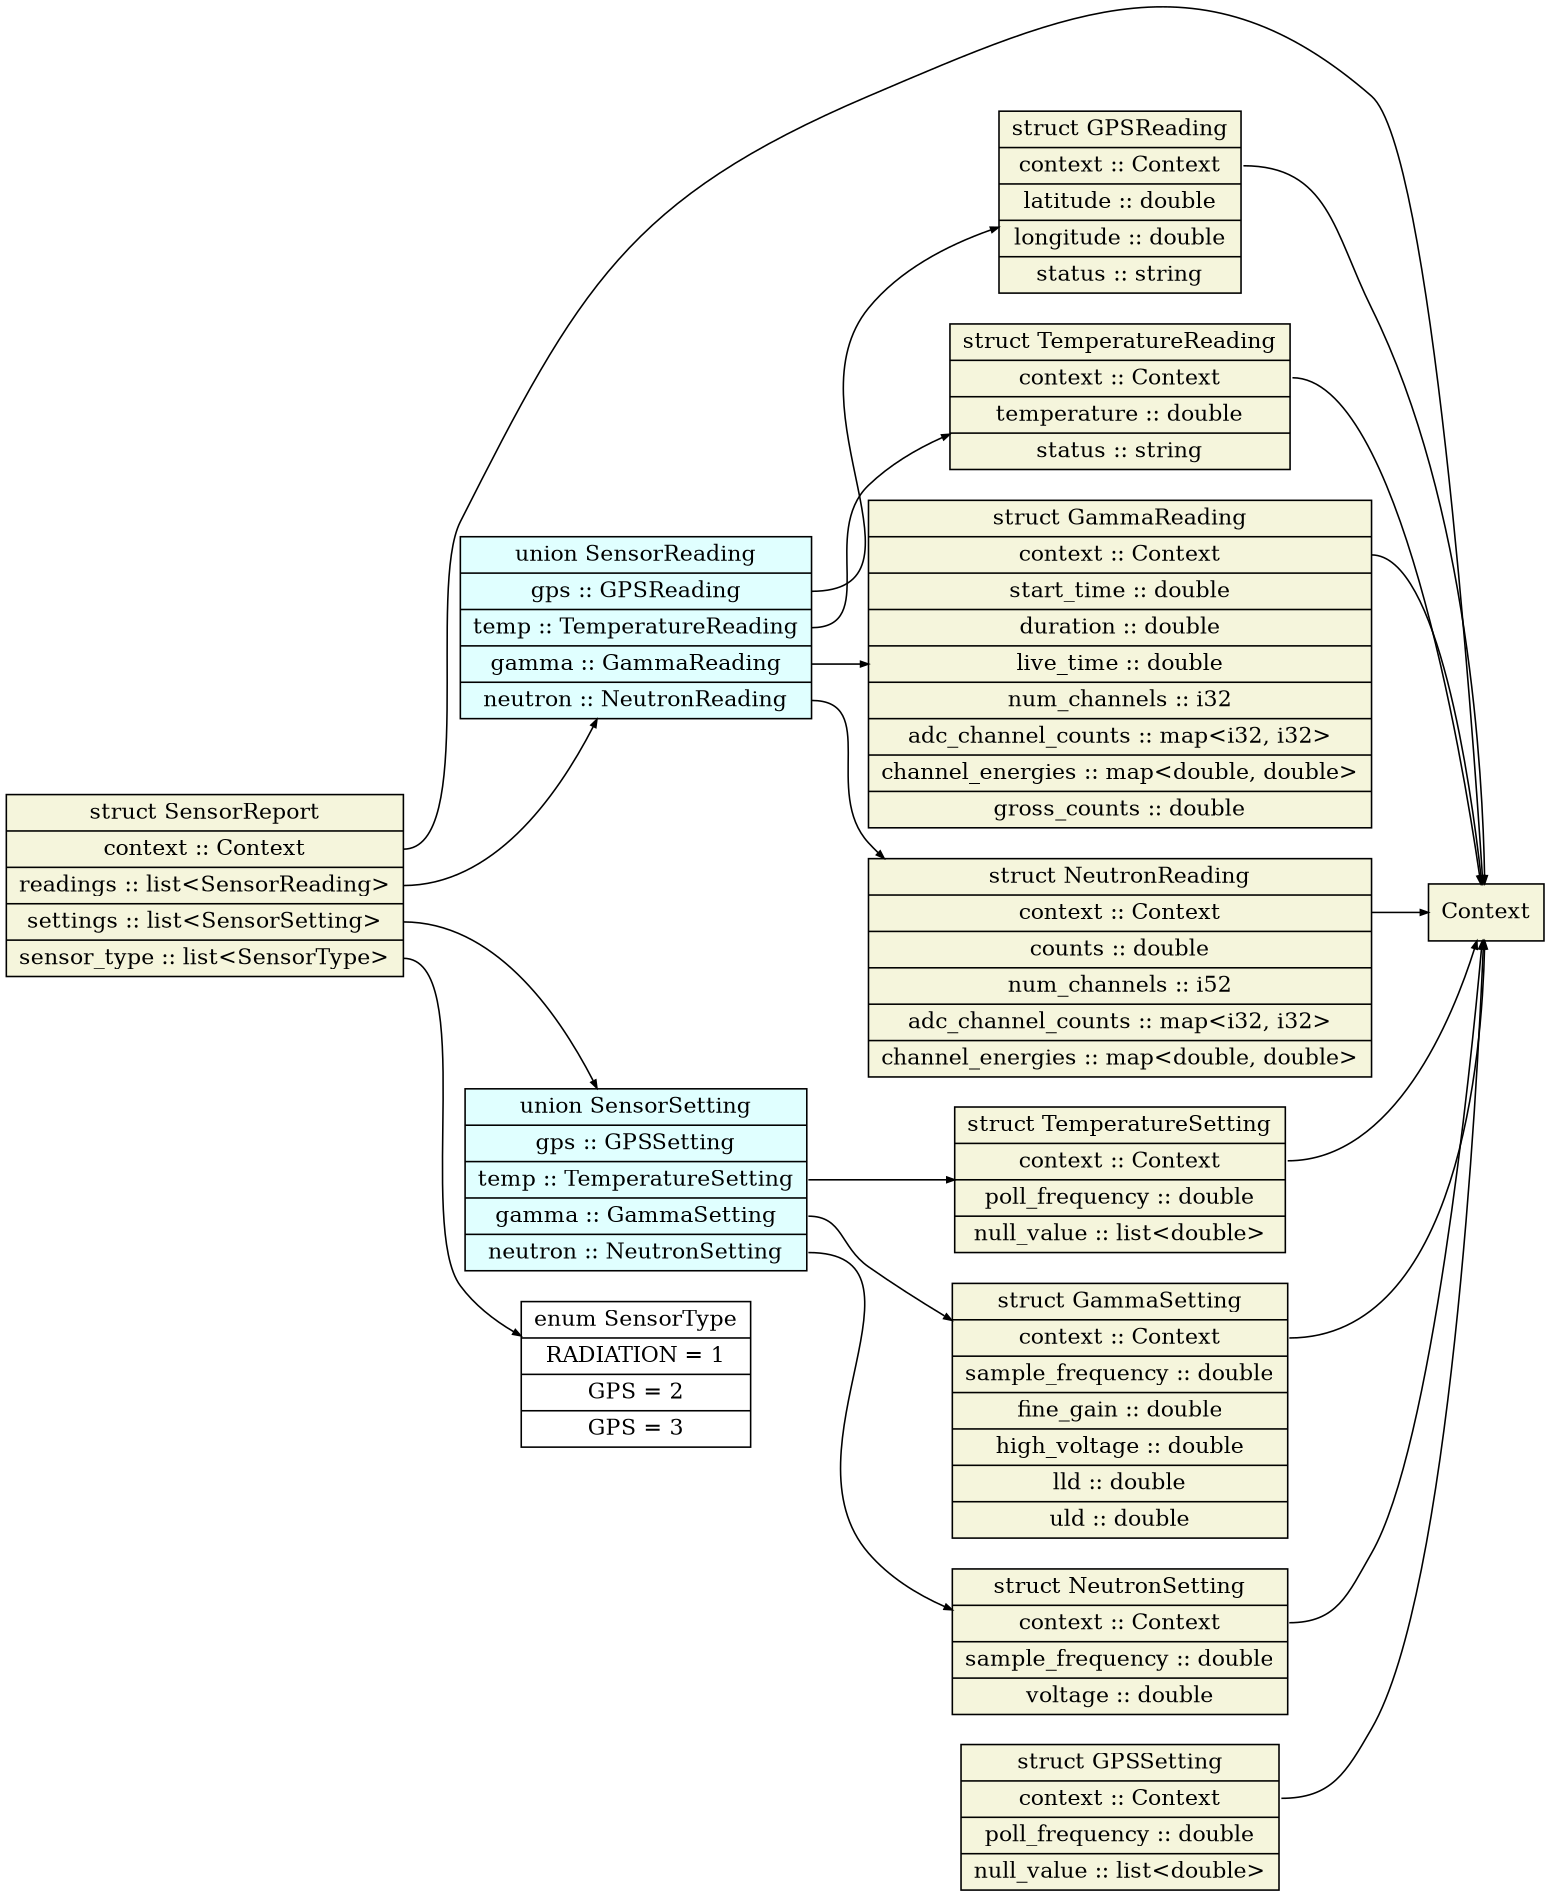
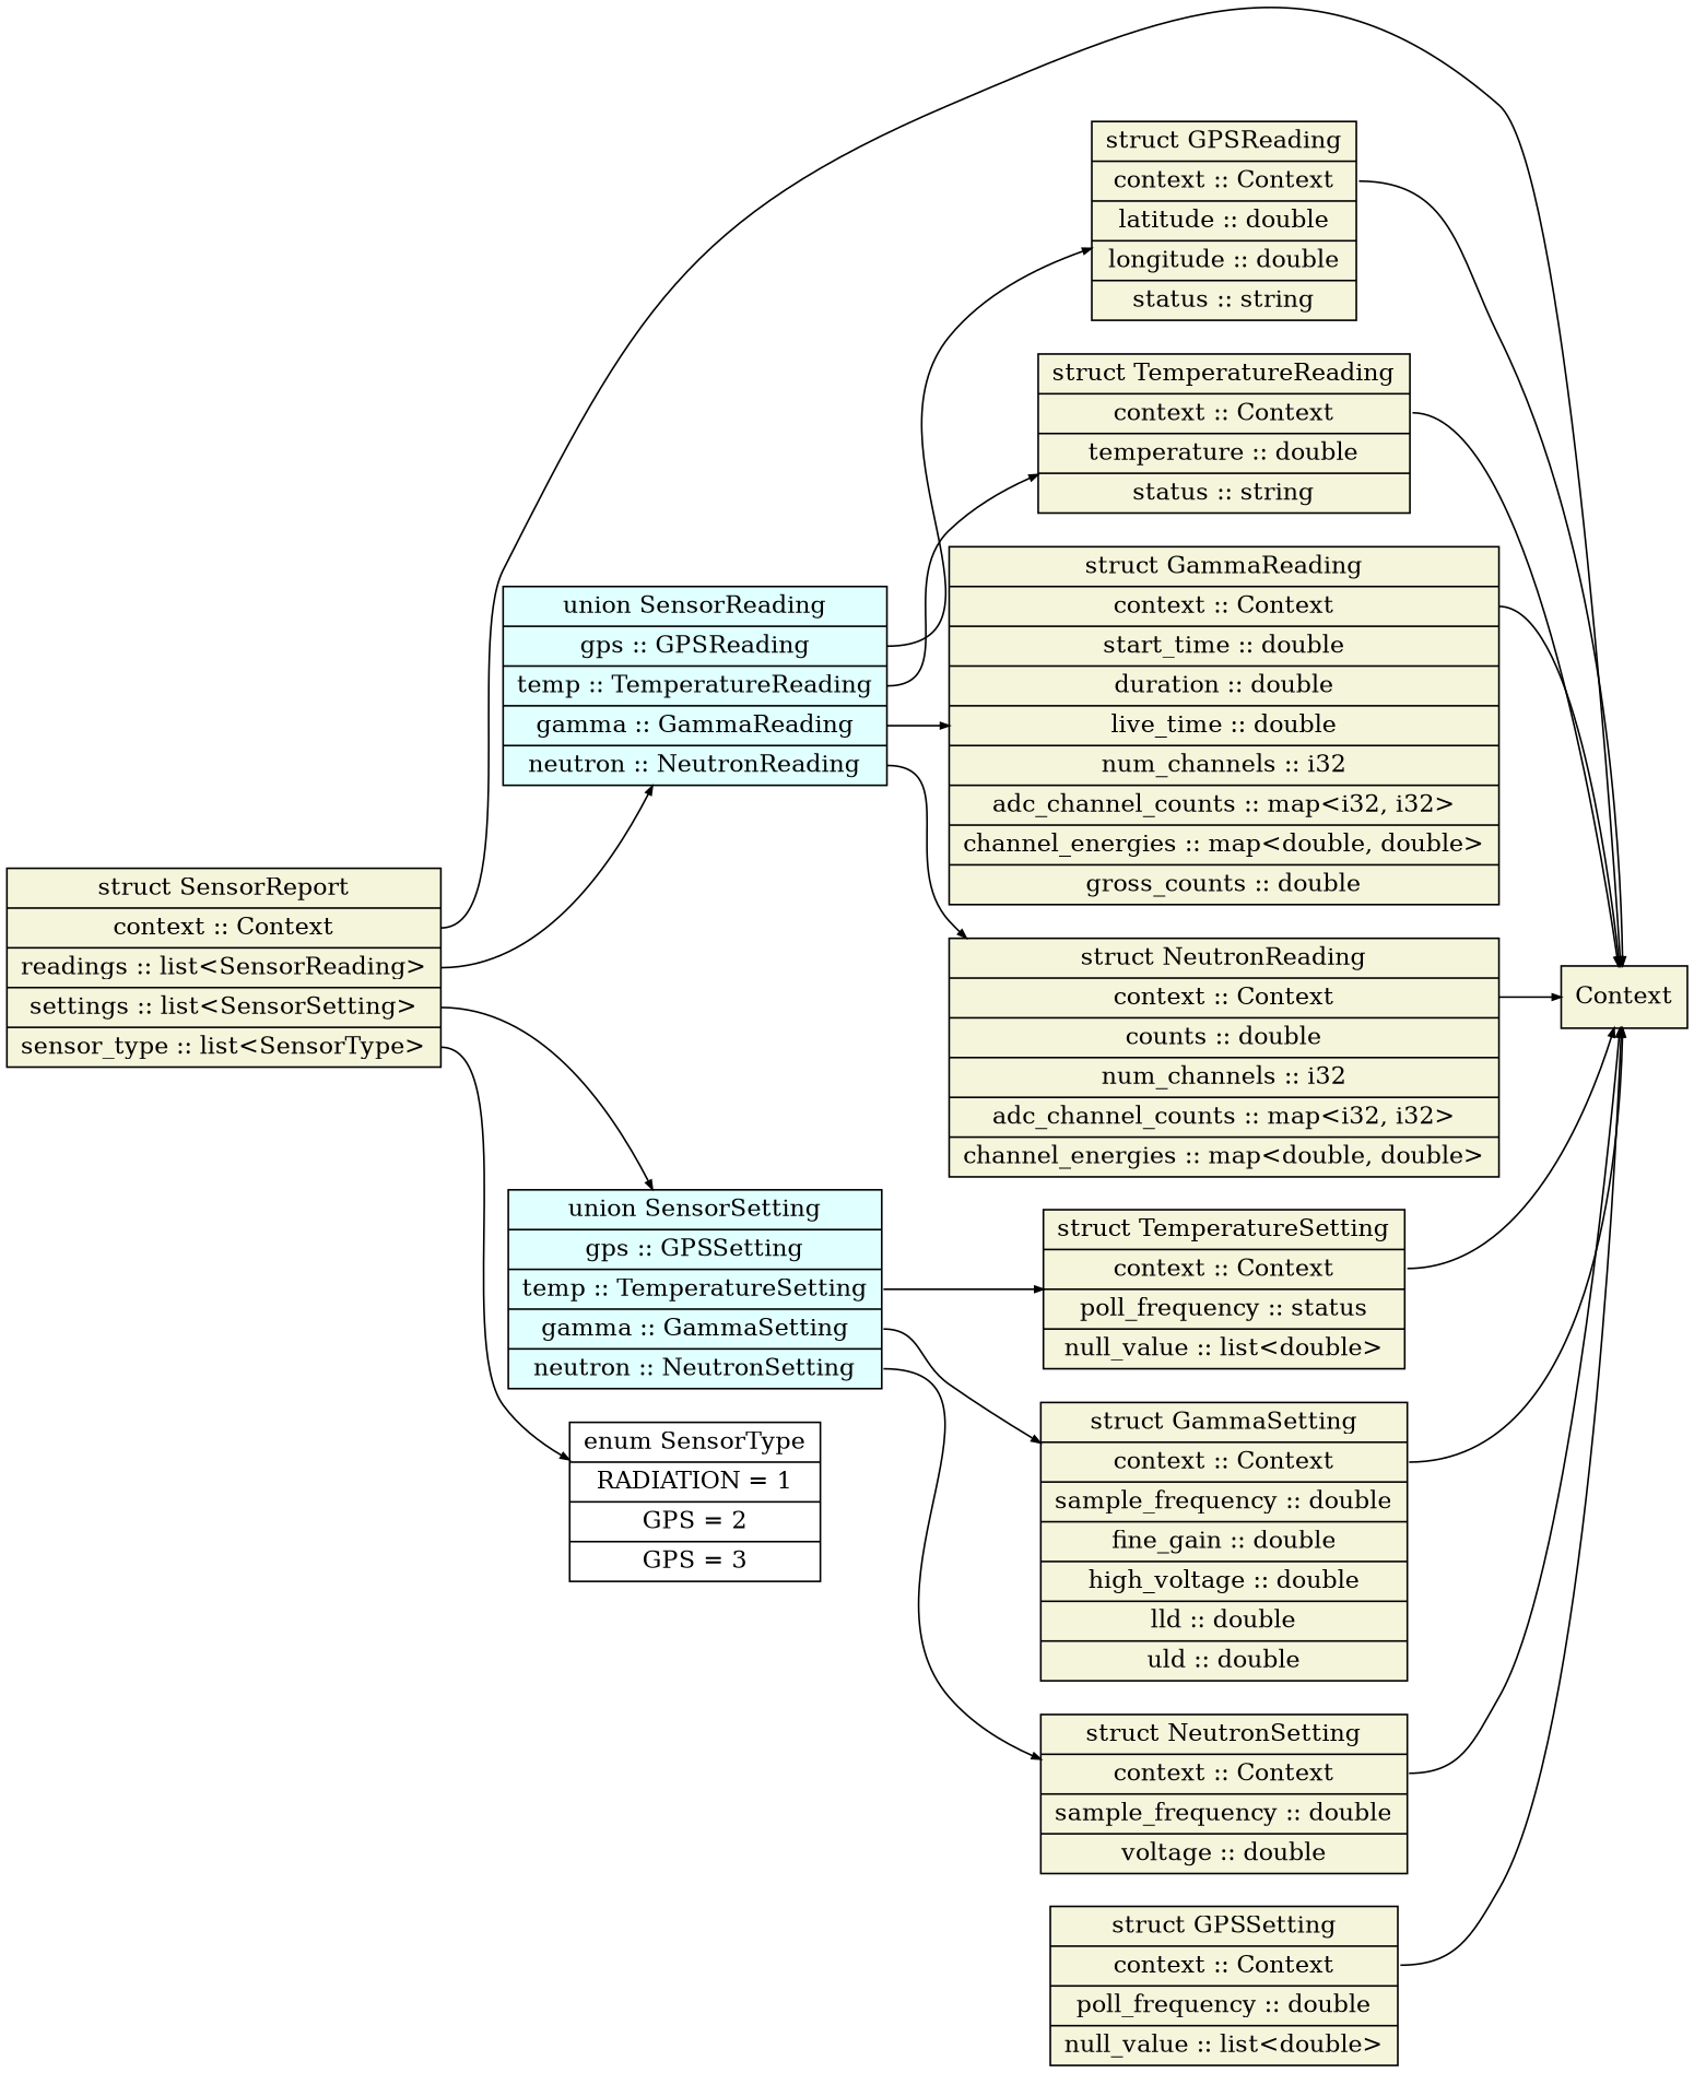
  digraph {
    rankdir=LR
    node [fillcolor=beige shape=record style=filled]
    edge [arrowsize=0.5 tailport=field_context]
    n1 [fillcolor=white label="enum SensorType|RADIATION = 1|GPS = 2|GPS = 3"]
    n2 [label="struct GPSReading|<field_context>context :: Context|<field_latitude>latitude :: double|<field_longitude>longitude :: double|<field_status>status :: string"]
    Context
    n4 [label="struct TemperatureReading|<field_context>context :: Context|<field_temperature>temperature :: double|<field_status>status :: string"]
    n5 [label="struct GammaReading|<field_context>context :: Context|<field_start_time>start_time :: double|<field_duration>duration :: double|<field_live_time>live_time :: double|<field_num_channels>num_channels :: i32|<field_adc_channel_counts>adc_channel_counts :: map\<i32, i32\>|<field_channel_energies>channel_energies :: map\<double, double\>|<field_gross_counts>gross_counts :: double"]
-   n6 [label="struct NeutronReading|<field_context>context :: Context|<field_counts>counts :: double|<field_num_channels>num_channels :: i52|<field_adc_channel_counts>adc_channel_counts :: map\<i32, i32\>|<field_channel_energies>channel_energies :: map\<double, double\>"]
+   n6 [label="struct NeutronReading|<field_context>context :: Context|<field_counts>counts :: double|<field_num_channels>num_channels :: i32|<field_adc_channel_counts>adc_channel_counts :: map\<i32, i32\>|<field_channel_energies>channel_energies :: map\<double, double\>"]
    n7 [fillcolor=lightcyan label="union SensorReading|<field_gps>gps :: GPSReading|<field_temp>temp :: TemperatureReading|<field_gamma>gamma :: GammaReading|<field_neutron>neutron :: NeutronReading"]
    n8 [label="struct GPSSetting|<field_context>context :: Context|<field_poll_frequency>poll_frequency :: double|<field_null_value>null_value :: list\<double\>"]
-   n9 [label="struct TemperatureSetting|<field_context>context :: Context|<field_poll_frequency>poll_frequency :: double|<field_null_value>null_value :: list\<double\>"]
+   n9 [label="struct TemperatureSetting|<field_context>context :: Context|<field_poll_frequency>poll_frequency :: status|<field_null_value>null_value :: list\<double\>"]
    n10 [label="struct GammaSetting|<field_context>context :: Context|<field_sample_frequency>sample_frequency :: double|<field_fine_gain>fine_gain :: double|<field_high_voltage>high_voltage :: double|<field_lld>lld :: double|<field_uld>uld :: double"]
    n11 [label="struct NeutronSetting|<field_context>context :: Context|<field_sample_frequency>sample_frequency :: double|<field_voltage>voltage :: double"]
    n12 [fillcolor=lightcyan label="union SensorSetting|<field_gps>gps :: GPSSetting|<field_temp>temp :: TemperatureSetting|<field_gamma>gamma :: GammaSetting|<field_neutron>neutron :: NeutronSetting"]
    n13 [label="struct SensorReport|<field_context>context :: Context|<field_readings>readings :: list\<SensorReading\>|<field_settings>settings :: list\<SensorSetting\>|<field_sensor_type>sensor_type :: list\<SensorType\>"]
    n2 -> Context
    n4 -> Context
    n5 -> Context
    n6 -> Context
    n7 -> n2 [tailport=field_gps]
    n7 -> n4 [tailport=field_temp]
    n7 -> n5 [tailport=field_gamma]
    n7 -> n6 [tailport=field_neutron]
    n8 -> Context
    n9 -> Context
    n10 -> Context
    n11 -> Context
    n12 -> n9 [tailport=field_temp]
    n12 -> n10 [tailport=field_gamma]
    n12 -> n11 [tailport=field_neutron]
    n13 -> n1 [tailport=field_sensor_type]
    n13 -> Context
    n13 -> n7 [tailport=field_readings]
    n13 -> n12 [tailport=field_settings]
  }
